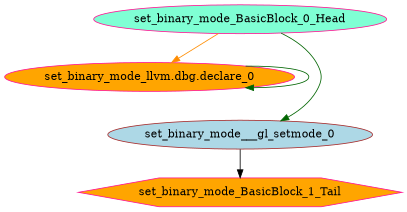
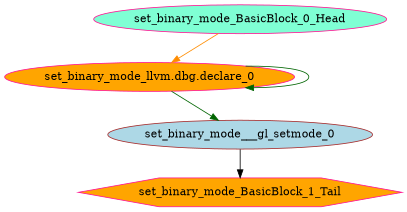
  digraph {
    node [color=deeppink fillcolor=orange shape=ellipse style=filled]
    edge [color=darkgreen]
    "set_binary_mode_llvm.dbg.declare_0"
    set_binary_mode___gl_setmode_0 [color=brown fillcolor=lightblue]
    n3 [label=set_binary_mode_BasicBlock_1_Tail shape=hexagon]
    set_binary_mode_BasicBlock_0_Head [fillcolor=aquamarine]
    "set_binary_mode_llvm.dbg.declare_0" -> "set_binary_mode_llvm.dbg.declare_0"
-   set_binary_mode_BasicBlock_0_Head -> set_binary_mode___gl_setmode_0
+   "set_binary_mode_llvm.dbg.declare_0" -> set_binary_mode___gl_setmode_0
    set_binary_mode___gl_setmode_0 -> n3 [color=black]
    set_binary_mode_BasicBlock_0_Head -> "set_binary_mode_llvm.dbg.declare_0" [color=darkorange]
  }
